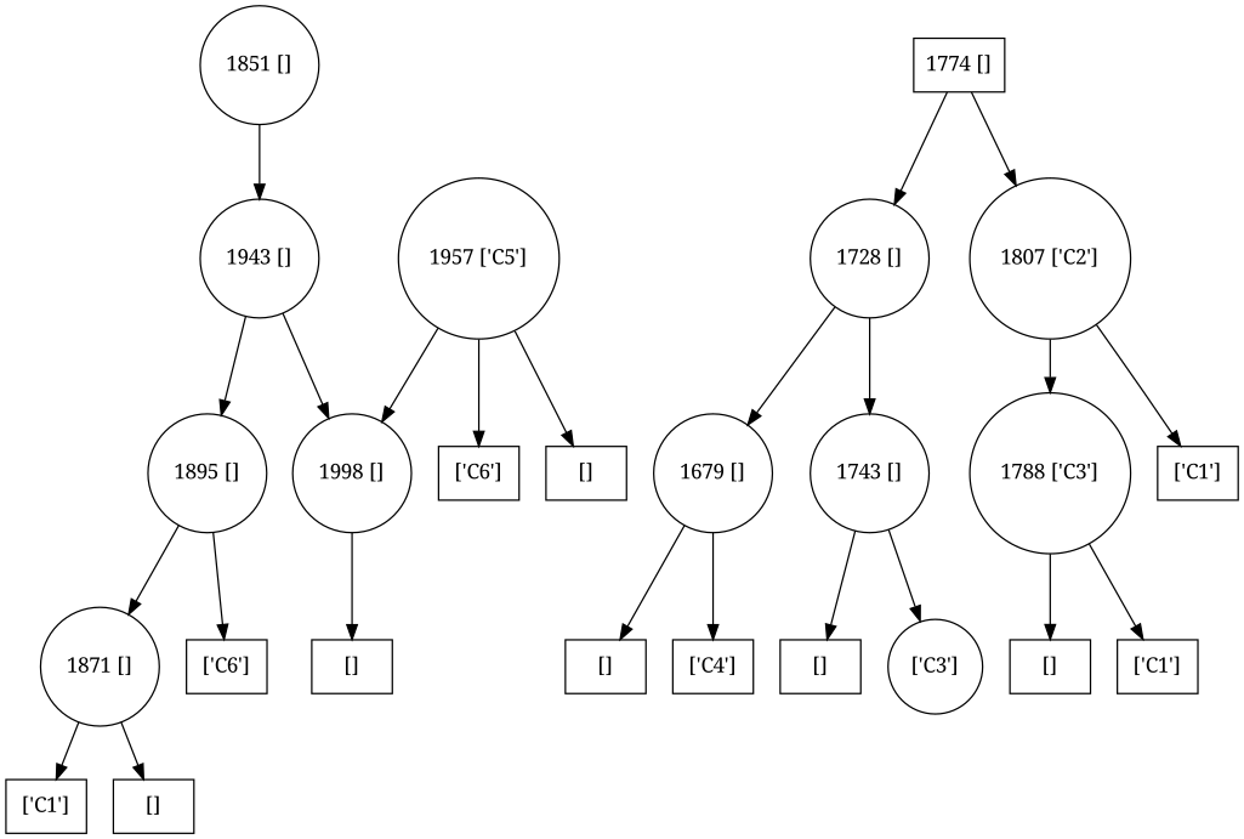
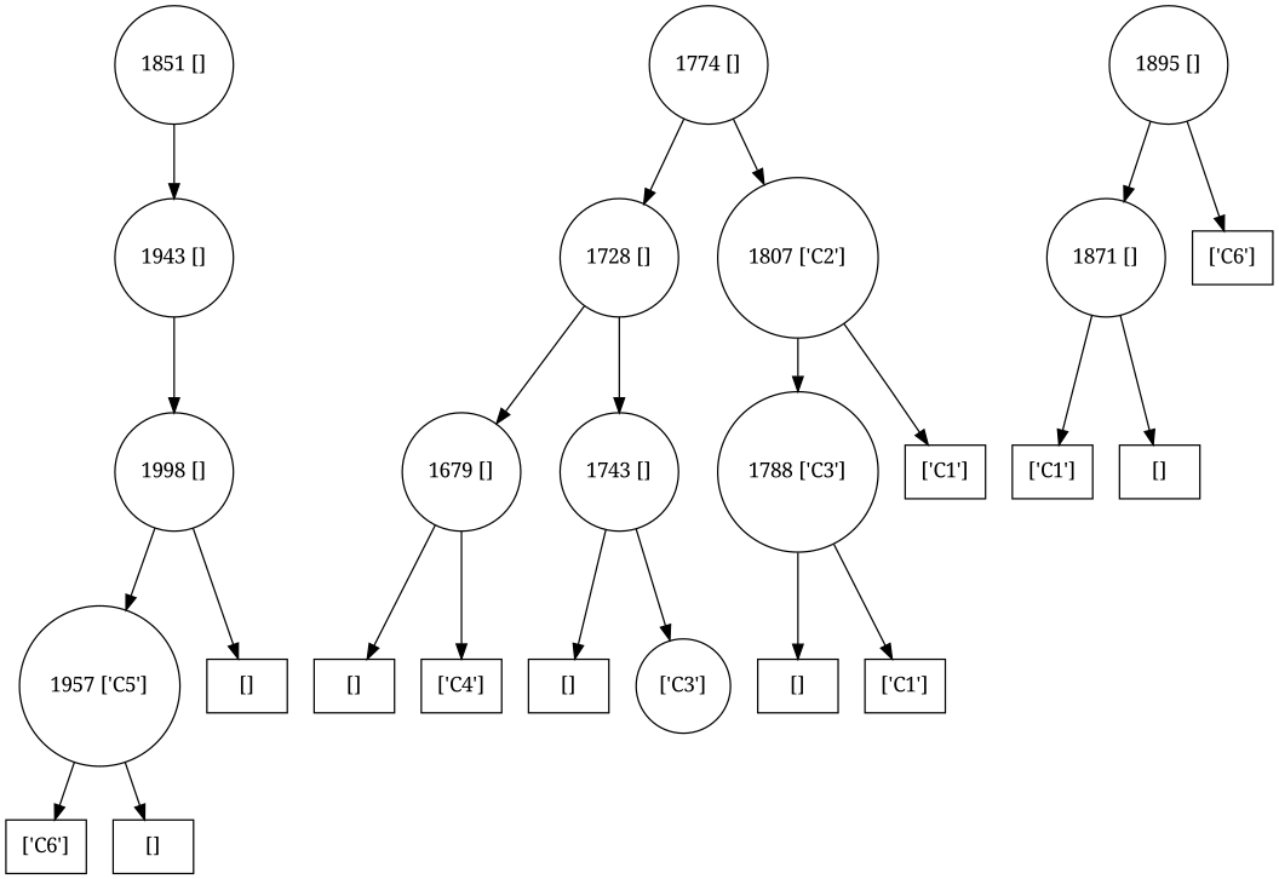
  digraph {
    fontname="Noto Serif"
    node [fontname="Noto Serif" shape=circle]
    edge [fontname="Noto Serif"]
    n1 [label="1851 []"]
    n2 [label="1943 []"]
-   n3 [label="1774 []" shape=box]
+   n3 [label="1774 []"]
    n4 [label="1728 []"]
    n5 [label="1807 ['C2']"]
    n6 [label="1895 []"]
    n7 [label="1998 []"]
    n8 [label="1679 []"]
    n9 [label="1743 []"]
    n10 [label="1788 ['C3']"]
    n11 [label="['C1']" shape=box]
    n12 [label="1871 []"]
    n13 [label="['C6']" shape=box]
    n14 [label="1957 ['C5']"]
    n15 [label="[]" shape=box]
    n16 [label="[]" shape=box]
    n17 [label="['C4']" shape=box]
    n18 [label="[]" shape=box]
    n19 [label="['C3']"]
    n20 [label="[]" shape=box]
    n21 [label="['C1']" shape=box]
    n22 [label="['C1']" shape=box]
    n23 [label="[]" shape=box]
    n24 [label="['C6']" shape=box]
    n25 [label="[]" shape=box]
    n1 -> n2
-   n2 -> n6
    n2 -> n7
    n3 -> n4
    n3 -> n5
    n4 -> n8
    n4 -> n9
    n5 -> n10
    n5 -> n11
    n6 -> n12
    n6 -> n13
-   n14 -> n7
+   n7 -> n14
    n7 -> n15
    n8 -> n16
    n8 -> n17
    n9 -> n18
    n9 -> n19
    n10 -> n20
    n10 -> n21
    n12 -> n22
    n12 -> n23
    n14 -> n24
    n14 -> n25
  }
